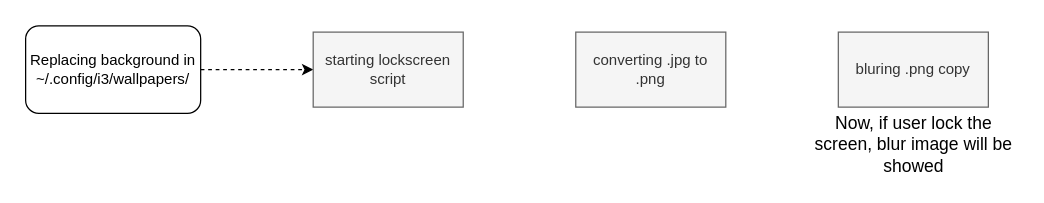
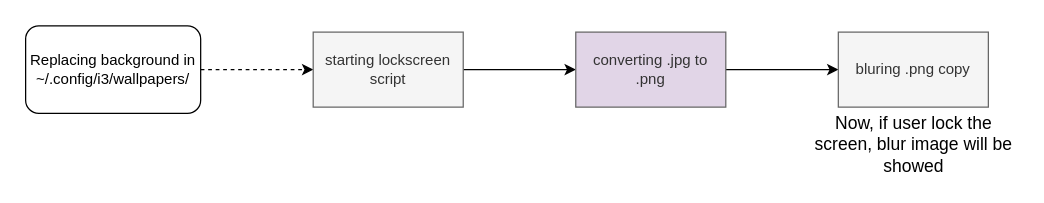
  <mxCell id="0" />
  <mxCell id="1" parent="0" />
  <mxCell id="2" style="edgeStyle=orthogonalEdgeStyle;rounded=0;orthogonalLoop=1;jettySize=auto;html=1;exitX=1;exitY=0.5;exitDx=0;exitDy=0;dashed=1;" edge="1" parent="1" source="3" target="5"><mxGeometry relative="1" as="geometry" /></mxCell>
  <mxCell id="3" value="Replacing background in&lt;br&gt;~/.config/i3/wallpapers/" style="whiteSpace=wrap;html=1;rounded=1;" vertex="1" parent="1"><mxGeometry x="20" y="20" width="140" height="70" as="geometry" /></mxCell>
+ <mxCell id="4" style="edgeStyle=orthogonalEdgeStyle;rounded=0;orthogonalLoop=1;jettySize=auto;html=1;exitX=1;exitY=0.5;exitDx=0;exitDy=0;" edge="1" parent="1" source="5" target="7"><mxGeometry relative="1" as="geometry" /></mxCell>
  <mxCell id="5" value="starting lockscreen&lt;br&gt;script" style="rounded=0;whiteSpace=wrap;html=1;fillColor=#f5f5f5;strokeColor=#666666;fontColor=#333333;" vertex="1" parent="1"><mxGeometry x="250" y="25" width="120" height="60" as="geometry" /></mxCell>
- <mxCell id="7" value="converting .jpg to .png" style="rounded=0;whiteSpace=wrap;html=1;fillColor=#f5f5f5;strokeColor=#666666;fontColor=#333333;" vertex="1" parent="1"><mxGeometry x="460" y="25" width="120" height="60" as="geometry" /></mxCell>
+ <mxCell id="6" style="edgeStyle=orthogonalEdgeStyle;rounded=0;orthogonalLoop=1;jettySize=auto;html=1;exitX=1;exitY=0.5;exitDx=0;exitDy=0;" edge="1" parent="1" source="7" target="8"><mxGeometry relative="1" as="geometry" /></mxCell>
+ <mxCell id="7" value="converting .jpg to .png" style="rounded=0;whiteSpace=wrap;html=1;fillColor=#e1d5e7;strokeColor=#666666;fontColor=#333333;" vertex="1" parent="1"><mxGeometry x="460" y="25" width="120" height="60" as="geometry" /></mxCell>
  <mxCell id="8" value="bluring .png copy" style="rounded=0;whiteSpace=wrap;html=1;fillColor=#f5f5f5;strokeColor=#666666;fontColor=#333333;" vertex="1" parent="1"><mxGeometry x="670" y="25" width="120" height="60" as="geometry" /></mxCell>
  <mxCell id="9" value="&lt;font style=&quot;font-size: 14px&quot;&gt;Now, if user lock the screen, blur image will be showed&lt;/font&gt;" style="text;html=1;strokeColor=none;fillColor=none;align=center;verticalAlign=middle;whiteSpace=wrap;rounded=0;" vertex="1" parent="1"><mxGeometry x="647.5" y="90" width="165" height="50" as="geometry" /></mxCell>
